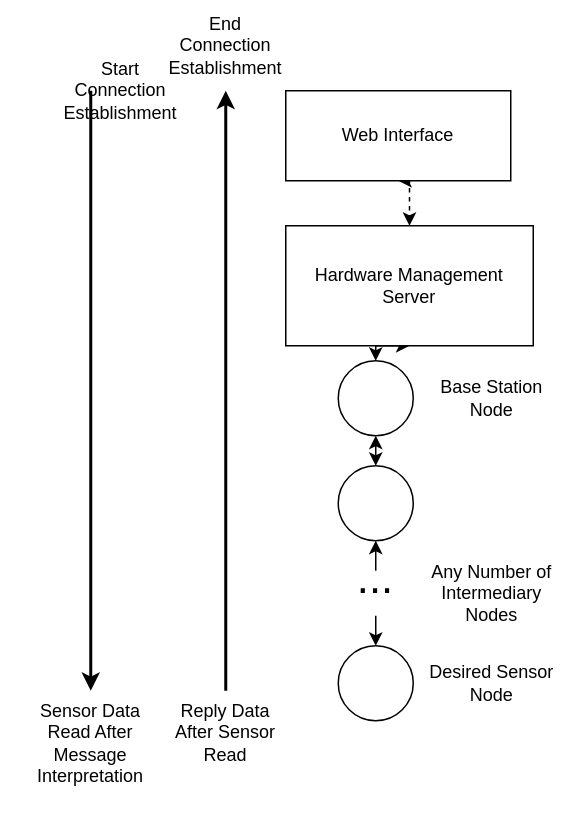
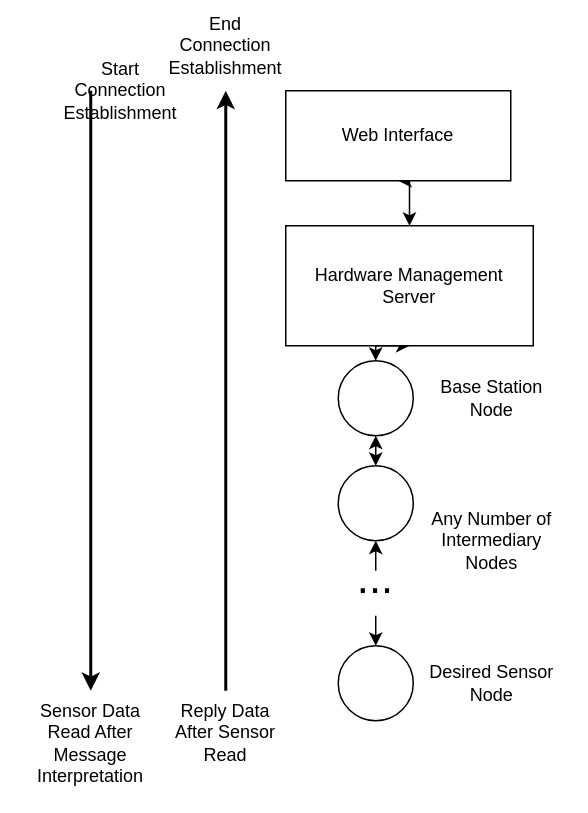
  <mxCell id="0" />
  <mxCell id="1" parent="0" />
- <mxCell id="2" style="edgeStyle=orthogonalEdgeStyle;rounded=0;orthogonalLoop=1;jettySize=auto;html=1;exitX=0.5;exitY=1;exitDx=0;exitDy=0;entryX=0.5;entryY=0;entryDx=0;entryDy=0;startArrow=classic;startFill=1;dashed=1;" edge="1" parent="1" source="3" target="5"><mxGeometry relative="1" as="geometry" /></mxCell>
+ <mxCell id="2" style="edgeStyle=orthogonalEdgeStyle;rounded=0;orthogonalLoop=1;jettySize=auto;html=1;exitX=0.5;exitY=1;exitDx=0;exitDy=0;entryX=0.5;entryY=0;entryDx=0;entryDy=0;startArrow=classic;startFill=1;" edge="1" parent="1" source="3" target="5"><mxGeometry relative="1" as="geometry" /></mxCell>
  <mxCell id="3" value="Web Interface" style="rounded=0;whiteSpace=wrap;html=1;" vertex="1" parent="1"><mxGeometry x="190" y="60" width="150" height="60" as="geometry" /></mxCell>
  <mxCell id="4" style="edgeStyle=orthogonalEdgeStyle;rounded=0;orthogonalLoop=1;jettySize=auto;html=1;exitX=0.5;exitY=1;exitDx=0;exitDy=0;entryX=0.5;entryY=0;entryDx=0;entryDy=0;startArrow=classic;startFill=1;" edge="1" parent="1" source="5" target="7"><mxGeometry relative="1" as="geometry" /></mxCell>
  <mxCell id="5" value="Hardware Management Server" style="rounded=0;whiteSpace=wrap;html=1;" vertex="1" parent="1"><mxGeometry x="190" y="150" width="165" height="80" as="geometry" /></mxCell>
  <mxCell id="6" style="edgeStyle=orthogonalEdgeStyle;rounded=0;orthogonalLoop=1;jettySize=auto;html=1;exitX=0.5;exitY=1;exitDx=0;exitDy=0;entryX=0.5;entryY=0;entryDx=0;entryDy=0;startArrow=classic;startFill=1;" edge="1" parent="1" source="7" target="8"><mxGeometry relative="1" as="geometry" /></mxCell>
  <mxCell id="7" value="" style="ellipse;whiteSpace=wrap;html=1;aspect=fixed;" vertex="1" parent="1"><mxGeometry x="225" y="240" width="50" height="50" as="geometry" /></mxCell>
  <mxCell id="8" value="" style="ellipse;whiteSpace=wrap;html=1;aspect=fixed;" vertex="1" parent="1"><mxGeometry x="225" y="310" width="50" height="50" as="geometry" /></mxCell>
  <mxCell id="9" value="" style="ellipse;whiteSpace=wrap;html=1;aspect=fixed;" vertex="1" parent="1"><mxGeometry x="225" y="430" width="50" height="50" as="geometry" /></mxCell>
  <mxCell id="10" style="edgeStyle=orthogonalEdgeStyle;rounded=0;orthogonalLoop=1;jettySize=auto;html=1;exitX=0.5;exitY=0;exitDx=0;exitDy=0;entryX=0.5;entryY=1;entryDx=0;entryDy=0;startArrow=none;startFill=0;" edge="1" parent="1" source="11" target="8"><mxGeometry relative="1" as="geometry" /></mxCell>
  <mxCell id="11" value="&lt;font style=&quot;font-size: 29px&quot;&gt;...&lt;/font&gt;" style="text;html=1;strokeColor=none;fillColor=none;align=center;verticalAlign=middle;whiteSpace=wrap;rounded=0;" vertex="1" parent="1"><mxGeometry x="230" y="380" width="40" height="10" as="geometry" /></mxCell>
  <mxCell id="12" style="edgeStyle=orthogonalEdgeStyle;rounded=0;orthogonalLoop=1;jettySize=auto;html=1;exitX=0.5;exitY=0;exitDx=0;exitDy=0;entryX=0.5;entryY=1;entryDx=0;entryDy=0;startArrow=classic;startFill=1;endArrow=none;endFill=0;" edge="1" parent="1"><mxGeometry relative="1" as="geometry"><mxPoint x="250" y="430" as="sourcePoint" /><mxPoint x="250" y="410" as="targetPoint" /></mxGeometry></mxCell>
  <mxCell id="13" value="Base Station Node" style="text;html=1;strokeColor=none;fillColor=none;align=center;verticalAlign=middle;whiteSpace=wrap;rounded=0;" vertex="1" parent="1"><mxGeometry x="285" y="255" width="85" height="20" as="geometry" /></mxCell>
  <mxCell id="14" value="Desired Sensor Node" style="text;html=1;strokeColor=none;fillColor=none;align=center;verticalAlign=middle;whiteSpace=wrap;rounded=0;" vertex="1" parent="1"><mxGeometry x="285" y="445" width="85" height="20" as="geometry" /></mxCell>
- <mxCell id="15" value="Any Number of Intermediary Nodes" style="text;html=1;strokeColor=none;fillColor=none;align=center;verticalAlign=middle;whiteSpace=wrap;rounded=0;" vertex="1" parent="1"><mxGeometry x="285" y="385" width="85" height="20" as="geometry" /></mxCell>
+ <mxCell id="15" value="Any Number of Intermediary Nodes" style="text;html=1;strokeColor=none;fillColor=none;align=center;verticalAlign=middle;whiteSpace=wrap;rounded=0;" vertex="1" parent="1"><mxGeometry x="285" y="350" width="85" height="20" as="geometry" /></mxCell>
  <mxCell id="16" value="" style="endArrow=classic;html=1;fontSize=12;strokeWidth=2;" edge="1" parent="1"><mxGeometry width="50" height="50" relative="1" as="geometry"><mxPoint x="60" y="60" as="sourcePoint" /><mxPoint x="60" y="460" as="targetPoint" /></mxGeometry></mxCell>
  <mxCell id="17" value="" style="endArrow=none;html=1;fontSize=12;strokeWidth=2;startArrow=classic;startFill=1;endFill=0;" edge="1" parent="1"><mxGeometry width="50" height="50" relative="1" as="geometry"><mxPoint x="150" y="60" as="sourcePoint" /><mxPoint x="150" y="460" as="targetPoint" /></mxGeometry></mxCell>
  <mxCell id="18" value="Start Connection Establishment" style="text;html=1;strokeColor=none;fillColor=none;align=center;verticalAlign=middle;whiteSpace=wrap;rounded=0;fontSize=12;" vertex="1" parent="1"><mxGeometry x="40" y="50" width="80" height="20" as="geometry" /></mxCell>
  <mxCell id="19" value="Sensor Data Read After Message Interpretation" style="text;html=1;strokeColor=none;fillColor=none;align=center;verticalAlign=top;whiteSpace=wrap;rounded=0;fontSize=12;" vertex="1" parent="1"><mxGeometry x="20" y="460" width="80" height="60" as="geometry" /></mxCell>
  <mxCell id="20" value="Reply Data After Sensor Read" style="text;html=1;strokeColor=none;fillColor=none;align=center;verticalAlign=top;whiteSpace=wrap;rounded=0;fontSize=12;" vertex="1" parent="1"><mxGeometry y="460" width="80" height="60" as="geometry" x="110" /></mxCell>
  <mxCell id="21" value="End Connection Establishment" style="text;html=1;strokeColor=none;fillColor=none;align=center;verticalAlign=middle;whiteSpace=wrap;rounded=0;fontSize=12;" vertex="1" parent="1"><mxGeometry y="20" width="80" height="20" as="geometry" x="110" /></mxCell>
